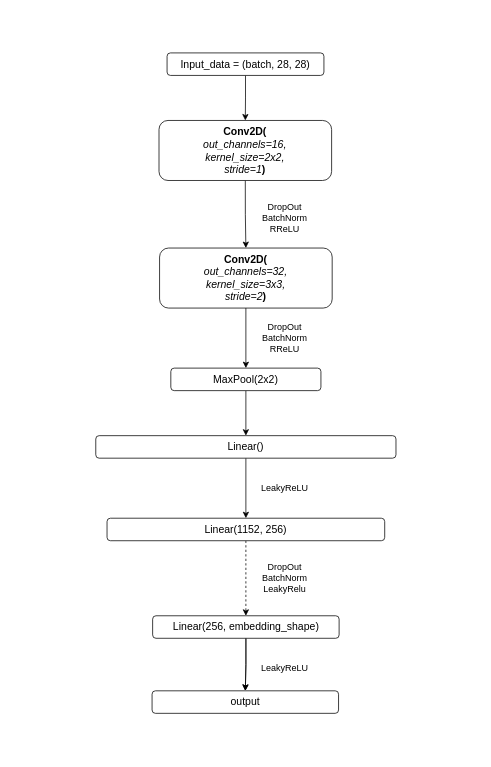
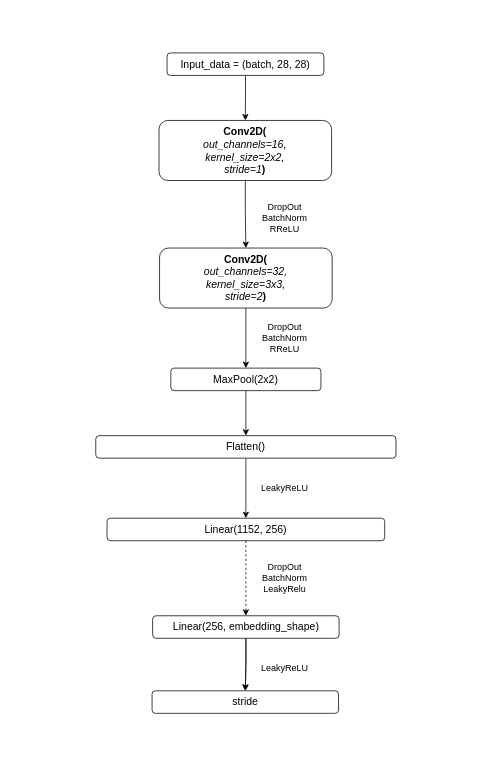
  <mxCell id="0" />
  <mxCell id="1" parent="0" />
  <mxCell id="2" value="" style="rounded=0;whiteSpace=wrap;html=1;strokeColor=none;" vertex="1" parent="1"><mxGeometry x="20.75" y="20" width="611" height="980" as="geometry" /></mxCell>
  <mxCell id="3" style="edgeStyle=orthogonalEdgeStyle;rounded=0;orthogonalLoop=1;jettySize=auto;html=1;exitX=0.5;exitY=1;exitDx=0;exitDy=0;entryX=0.5;entryY=0;entryDx=0;entryDy=0;" edge="1" parent="1" source="4" target="17"><mxGeometry relative="1" as="geometry"><mxPoint x="326.255" y="270" as="targetPoint" /></mxGeometry></mxCell>
  <mxCell id="4" value="&lt;div style=&quot;&quot;&gt;&lt;font style=&quot;font-size: 14px;&quot;&gt;&lt;b style=&quot;background-color: initial;&quot;&gt;Conv2D&lt;/b&gt;&lt;span style=&quot;background-color: initial;&quot;&gt;&lt;b&gt;(&lt;/b&gt;&lt;/span&gt;&lt;/font&gt;&lt;/div&gt;&lt;div style=&quot;&quot;&gt;&lt;i&gt;&lt;font style=&quot;font-size: 14px;&quot;&gt;out_channels=16,&lt;/font&gt;&lt;/i&gt;&lt;/div&gt;&lt;div style=&quot;&quot;&gt;&lt;i&gt;&lt;font style=&quot;font-size: 14px;&quot;&gt;kernel_size=2x2,&lt;/font&gt;&lt;/i&gt;&lt;/div&gt;&lt;div style=&quot;&quot;&gt;&lt;font style=&quot;font-size: 14px;&quot;&gt;&lt;i style=&quot;&quot;&gt;stride=1&lt;/i&gt;&lt;span style=&quot;background-color: initial;&quot;&gt;&lt;b style=&quot;&quot;&gt;)&lt;/b&gt;&lt;/span&gt;&lt;/font&gt;&lt;/div&gt;" style="rounded=1;whiteSpace=wrap;html=1;" vertex="1" parent="1"><mxGeometry x="211.25" y="160" width="230" height="80" as="geometry" /></mxCell>
  <mxCell id="5" style="edgeStyle=orthogonalEdgeStyle;rounded=0;orthogonalLoop=1;jettySize=auto;html=1;exitX=0.5;exitY=1;exitDx=0;exitDy=0;entryX=0.5;entryY=0;entryDx=0;entryDy=0;" edge="1" parent="1" source="6" target="4"><mxGeometry relative="1" as="geometry" /></mxCell>
  <mxCell id="6" value="&lt;font style=&quot;font-size: 14px;&quot;&gt;Input_data = (batch, 28, 28)&lt;/font&gt;" style="rounded=1;whiteSpace=wrap;html=1;" vertex="1" parent="1"><mxGeometry x="222" y="70" width="209" height="30" as="geometry" /></mxCell>
  <mxCell id="7" style="edgeStyle=orthogonalEdgeStyle;rounded=0;orthogonalLoop=1;jettySize=auto;html=1;exitX=0.5;exitY=1;exitDx=0;exitDy=0;entryX=0.5;entryY=0;entryDx=0;entryDy=0;" edge="1" parent="1" source="8" target="10"><mxGeometry relative="1" as="geometry" /></mxCell>
  <mxCell id="8" value="&lt;span style=&quot;font-size: 14px;&quot;&gt;MaxPool(2x2)&lt;/span&gt;" style="rounded=1;whiteSpace=wrap;html=1;" vertex="1" parent="1"><mxGeometry x="227" y="490" width="200" height="30" as="geometry" /></mxCell>
  <mxCell id="9" style="edgeStyle=orthogonalEdgeStyle;rounded=0;orthogonalLoop=1;jettySize=auto;html=1;exitX=0.5;exitY=1;exitDx=0;exitDy=0;entryX=0.5;entryY=0;entryDx=0;entryDy=0;" edge="1" parent="1" source="10" target="12"><mxGeometry relative="1" as="geometry" /></mxCell>
- <mxCell id="10" value="&lt;span style=&quot;font-size: 14px;&quot;&gt;Linear()&lt;/span&gt;" style="rounded=1;whiteSpace=wrap;html=1;" vertex="1" parent="1"><mxGeometry x="127" y="580" width="400" height="30" as="geometry" /></mxCell>
+ <mxCell id="10" value="&lt;span style=&quot;font-size: 14px;&quot;&gt;Flatten()&lt;/span&gt;" style="rounded=1;whiteSpace=wrap;html=1;" vertex="1" parent="1"><mxGeometry x="127" y="580" width="400" height="30" as="geometry" /></mxCell>
  <mxCell id="11" style="edgeStyle=orthogonalEdgeStyle;rounded=0;orthogonalLoop=1;jettySize=auto;html=1;exitX=0.5;exitY=1;exitDx=0;exitDy=0;entryX=0.5;entryY=0;entryDx=0;entryDy=0;dashed=1;" edge="1" parent="1" source="12" target="15"><mxGeometry relative="1" as="geometry" /></mxCell>
  <mxCell id="12" value="&lt;span style=&quot;font-size: 14px;&quot;&gt;Linear(1152, 256)&lt;/span&gt;" style="rounded=1;whiteSpace=wrap;html=1;" vertex="1" parent="1"><mxGeometry x="142" y="690" width="370" height="30" as="geometry" /></mxCell>
  <mxCell id="13" style="edgeStyle=orthogonalEdgeStyle;rounded=0;orthogonalLoop=1;jettySize=auto;html=1;exitX=0.5;exitY=1;exitDx=0;exitDy=0;entryX=0.5;entryY=0;entryDx=0;entryDy=0;" edge="1" parent="1" source="15" target="18"><mxGeometry relative="1" as="geometry"><mxPoint x="326.25" y="930" as="targetPoint" /></mxGeometry></mxCell>
  <mxCell id="14" value="" style="edgeStyle=orthogonalEdgeStyle;rounded=0;orthogonalLoop=1;jettySize=auto;html=1;" edge="1" parent="1" source="15" target="18"><mxGeometry relative="1" as="geometry" /></mxCell>
  <mxCell id="15" value="&lt;span style=&quot;font-size: 14px;&quot;&gt;Linear(256, embedding_shape)&lt;/span&gt;" style="rounded=1;whiteSpace=wrap;html=1;" vertex="1" parent="1"><mxGeometry x="202.75" y="820" width="248.5" height="30" as="geometry" /></mxCell>
  <mxCell id="16" style="edgeStyle=orthogonalEdgeStyle;rounded=0;orthogonalLoop=1;jettySize=auto;html=1;exitX=0.5;exitY=1;exitDx=0;exitDy=0;entryX=0.5;entryY=0;entryDx=0;entryDy=0;" edge="1" parent="1" source="17" target="8"><mxGeometry relative="1" as="geometry" /></mxCell>
  <mxCell id="17" value="&lt;div style=&quot;&quot;&gt;&lt;font style=&quot;font-size: 14px;&quot;&gt;&lt;b style=&quot;background-color: initial;&quot;&gt;Conv2D&lt;/b&gt;&lt;span style=&quot;background-color: initial;&quot;&gt;&lt;b&gt;(&lt;/b&gt;&lt;/span&gt;&lt;/font&gt;&lt;/div&gt;&lt;div style=&quot;&quot;&gt;&lt;i&gt;&lt;font style=&quot;font-size: 14px;&quot;&gt;out_channels=32,&lt;/font&gt;&lt;/i&gt;&lt;/div&gt;&lt;div style=&quot;&quot;&gt;&lt;i&gt;&lt;font style=&quot;font-size: 14px;&quot;&gt;kernel_size=3x3,&lt;/font&gt;&lt;/i&gt;&lt;/div&gt;&lt;div style=&quot;&quot;&gt;&lt;font style=&quot;font-size: 14px;&quot;&gt;&lt;i style=&quot;&quot;&gt;stride=2&lt;/i&gt;&lt;span style=&quot;background-color: initial;&quot;&gt;&lt;b style=&quot;&quot;&gt;)&lt;/b&gt;&lt;/span&gt;&lt;/font&gt;&lt;/div&gt;" style="rounded=1;whiteSpace=wrap;html=1;" vertex="1" parent="1"><mxGeometry x="212" y="330" width="230" height="80" as="geometry" /></mxCell>
- <mxCell id="18" value="&lt;span style=&quot;font-size: 14px;&quot;&gt;output&lt;/span&gt;" style="rounded=1;whiteSpace=wrap;html=1;" vertex="1" parent="1"><mxGeometry x="202" y="920" width="248.5" height="30" as="geometry" /></mxCell>
+ <mxCell id="18" value="&lt;span style=&quot;font-size: 14px;&quot;&gt;stride&lt;/span&gt;" style="rounded=1;whiteSpace=wrap;html=1;" vertex="1" parent="1"><mxGeometry x="202" y="920" width="248.5" height="30" as="geometry" /></mxCell>
  <mxCell id="19" value="&lt;div&gt;DropOut&lt;/div&gt;BatchNorm&lt;div&gt;RReLU&lt;/div&gt;" style="text;html=1;align=center;verticalAlign=middle;whiteSpace=wrap;rounded=0;" vertex="1" parent="1"><mxGeometry x="327" y="430" width="104" height="40" as="geometry" /></mxCell>
  <mxCell id="20" value="&lt;div&gt;&lt;span style=&quot;background-color: initial;&quot;&gt;LeakyReLU&lt;/span&gt;&lt;/div&gt;" style="text;html=1;align=center;verticalAlign=middle;whiteSpace=wrap;rounded=0;" vertex="1" parent="1"><mxGeometry x="327" y="630" width="104" height="40" as="geometry" /></mxCell>
  <mxCell id="21" value="&lt;div&gt;DropOut&lt;/div&gt;BatchNorm&lt;div&gt;RReLU&lt;/div&gt;" style="text;html=1;align=center;verticalAlign=middle;whiteSpace=wrap;rounded=0;" vertex="1" parent="1"><mxGeometry x="327" y="270" width="104" height="40" as="geometry" /></mxCell>
  <mxCell id="22" value="&lt;div&gt;DropOut&lt;/div&gt;BatchNorm&lt;div&gt;LeakyRelu&lt;/div&gt;" style="text;html=1;align=center;verticalAlign=middle;whiteSpace=wrap;rounded=0;" vertex="1" parent="1"><mxGeometry x="327" y="750" width="104" height="40" as="geometry" /></mxCell>
  <mxCell id="23" value="&lt;div&gt;&lt;span style=&quot;background-color: initial;&quot;&gt;LeakyReLU&lt;/span&gt;&lt;/div&gt;" style="text;html=1;align=center;verticalAlign=middle;whiteSpace=wrap;rounded=0;" vertex="1" parent="1"><mxGeometry x="327" y="870" width="104" height="40" as="geometry" /></mxCell>
